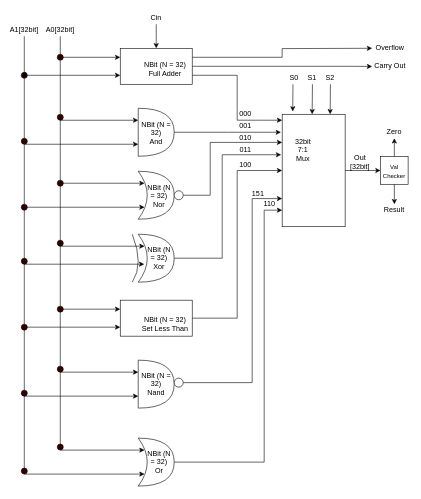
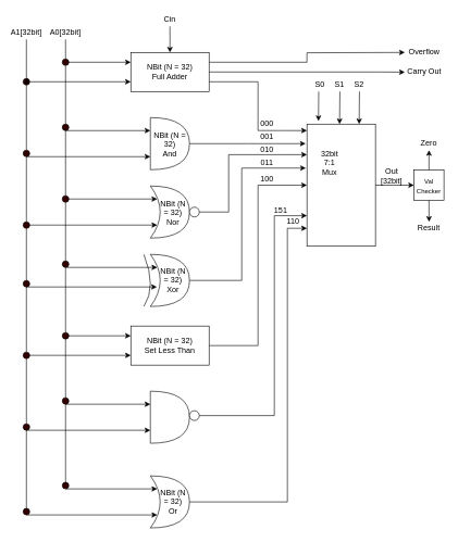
  <mxCell id="0" />
  <mxCell id="1" parent="0" />
  <mxCell id="2" value="" style="rounded=0;whiteSpace=wrap;html=1;rotation=90;" vertex="1" parent="1"><mxGeometry x="428.75" y="231.25" width="187.5" height="105" as="geometry" /></mxCell>
  <mxCell id="3" value="32bit&lt;br&gt;7:1 Mux" style="text;html=1;strokeColor=none;fillColor=none;align=center;verticalAlign=middle;whiteSpace=wrap;rounded=0;" vertex="1" parent="1"><mxGeometry x="485" y="240" width="40" height="20" as="geometry" /></mxCell>
  <mxCell id="4" value="" style="endArrow=classic;html=1;exitX=0.5;exitY=0;exitDx=0;exitDy=0;entryX=0;entryY=0.5;entryDx=0;entryDy=0;" edge="1" parent="1" source="2" target="97"><mxGeometry width="50" height="50" relative="1" as="geometry"><mxPoint x="560" y="250" as="sourcePoint" /><mxPoint x="630" y="284" as="targetPoint" /></mxGeometry></mxCell>
  <mxCell id="5" style="edgeStyle=orthogonalEdgeStyle;rounded=0;orthogonalLoop=1;jettySize=auto;html=1;exitX=1;exitY=0.75;exitDx=0;exitDy=0;entryX=0.053;entryY=1;entryDx=0;entryDy=0;entryPerimeter=0;endArrow=classic;endFill=1;" edge="1" parent="1" source="8" target="2"><mxGeometry relative="1" as="geometry" /></mxCell>
  <mxCell id="6" style="edgeStyle=orthogonalEdgeStyle;rounded=0;orthogonalLoop=1;jettySize=auto;html=1;exitX=1;exitY=0.5;exitDx=0;exitDy=0;" edge="1" parent="1" source="8"><mxGeometry relative="1" as="geometry"><mxPoint x="620" y="110.276" as="targetPoint" /><Array as="points"><mxPoint x="580" y="110" /><mxPoint x="580" y="110" /></Array></mxGeometry></mxCell>
  <mxCell id="7" style="edgeStyle=orthogonalEdgeStyle;rounded=0;orthogonalLoop=1;jettySize=auto;html=1;exitX=1;exitY=0.25;exitDx=0;exitDy=0;" edge="1" parent="1" source="8"><mxGeometry relative="1" as="geometry"><mxPoint x="620" y="80" as="targetPoint" /></mxGeometry></mxCell>
  <mxCell id="8" value="" style="rounded=0;whiteSpace=wrap;html=1;" vertex="1" parent="1"><mxGeometry x="200" y="80" width="120" height="60" as="geometry" /></mxCell>
- <mxCell id="9" value="NBit (N = 32)&lt;br&gt;Full Adder" style="text;html=1;strokeColor=none;fillColor=none;align=center;verticalAlign=middle;whiteSpace=wrap;rounded=0;" vertex="1" parent="1"><mxGeometry x="235" y="105" width="80" height="20" as="geometry" /></mxCell>
+ <mxCell id="9" value="NBit (N = 32)&lt;br&gt;Full Adder" style="text;html=1;strokeColor=none;fillColor=none;align=center;verticalAlign=middle;whiteSpace=wrap;rounded=0;" vertex="1" parent="1"><mxGeometry x="220" y="100" width="80" height="20" as="geometry" /></mxCell>
  <mxCell id="10" style="edgeStyle=orthogonalEdgeStyle;rounded=0;orthogonalLoop=1;jettySize=auto;html=1;exitX=1;exitY=0.5;exitDx=0;exitDy=0;exitPerimeter=0;" edge="1" parent="1" source="11"><mxGeometry relative="1" as="geometry"><mxPoint x="468" y="220" as="targetPoint" /></mxGeometry></mxCell>
  <mxCell id="11" value="" style="shape=or;whiteSpace=wrap;html=1;" vertex="1" parent="1"><mxGeometry x="230" y="180" width="60" height="80" as="geometry" /></mxCell>
  <mxCell id="12" style="edgeStyle=orthogonalEdgeStyle;rounded=0;orthogonalLoop=1;jettySize=auto;html=1;exitX=1;exitY=0.5;exitDx=0;exitDy=0;exitPerimeter=0;entryX=0.36;entryY=1.016;entryDx=0;entryDy=0;entryPerimeter=0;" edge="1" parent="1" source="13" target="2"><mxGeometry relative="1" as="geometry"><mxPoint x="440" y="260" as="targetPoint" /><Array as="points"><mxPoint x="370" y="430" /><mxPoint x="370" y="258" /></Array></mxGeometry></mxCell>
  <mxCell id="13" value="" style="shape=xor;whiteSpace=wrap;html=1;" vertex="1" parent="1"><mxGeometry x="230" y="390" width="60" height="80" as="geometry" /></mxCell>
  <mxCell id="14" value="NBit (N = 32)&lt;br&gt;Xor" style="text;html=1;strokeColor=none;fillColor=none;align=center;verticalAlign=middle;whiteSpace=wrap;rounded=0;" vertex="1" parent="1"><mxGeometry x="240" y="420" width="50" height="20" as="geometry" /></mxCell>
  <mxCell id="15" value="" style="shape=xor;whiteSpace=wrap;html=1;" vertex="1" parent="1"><mxGeometry x="230" y="285" width="60" height="80" as="geometry" /></mxCell>
  <mxCell id="16" style="edgeStyle=orthogonalEdgeStyle;rounded=0;orthogonalLoop=1;jettySize=auto;html=1;exitX=1;exitY=0.5;exitDx=0;exitDy=0;entryX=0.25;entryY=1;entryDx=0;entryDy=0;endArrow=classic;endFill=1;" edge="1" parent="1" source="17" target="2"><mxGeometry relative="1" as="geometry"><Array as="points"><mxPoint x="350" y="325" /><mxPoint x="350" y="237" /></Array></mxGeometry></mxCell>
  <mxCell id="17" value="" style="ellipse;whiteSpace=wrap;html=1;aspect=fixed;" vertex="1" parent="1"><mxGeometry x="290" y="317.5" width="15" height="15" as="geometry" /></mxCell>
  <mxCell id="18" value="NBit (N = 32)&lt;br&gt;Nor" style="text;html=1;strokeColor=none;fillColor=none;align=center;verticalAlign=middle;whiteSpace=wrap;rounded=0;" vertex="1" parent="1"><mxGeometry x="240" y="316.25" width="50" height="20" as="geometry" /></mxCell>
  <mxCell id="19" value="NBit (N = 32)&lt;br&gt;And" style="text;html=1;strokeColor=none;fillColor=none;align=center;verticalAlign=middle;whiteSpace=wrap;rounded=0;" vertex="1" parent="1"><mxGeometry x="225" y="211.25" width="70" height="20" as="geometry" /></mxCell>
  <mxCell id="20" value="" style="endArrow=classic;html=1;entryX=-0.025;entryY=0.832;entryDx=0;entryDy=0;entryPerimeter=0;" edge="1" parent="1" target="2"><mxGeometry width="50" height="50" relative="1" as="geometry"><mxPoint x="488" y="140" as="sourcePoint" /><mxPoint x="330" y="220" as="targetPoint" /></mxGeometry></mxCell>
  <mxCell id="21" value="" style="endArrow=classic;html=1;entryX=0;entryY=0.75;entryDx=0;entryDy=0;" edge="1" parent="1"><mxGeometry width="50" height="50" relative="1" as="geometry"><mxPoint x="520.5" y="140" as="sourcePoint" /><mxPoint x="520" y="190" as="targetPoint" /></mxGeometry></mxCell>
  <mxCell id="22" value="" style="endArrow=classic;html=1;entryX=0.5;entryY=0;entryDx=0;entryDy=0;" edge="1" parent="1" target="8"><mxGeometry width="50" height="50" relative="1" as="geometry"><mxPoint x="260" y="40" as="sourcePoint" /><mxPoint x="300" y="0" as="targetPoint" /></mxGeometry></mxCell>
  <mxCell id="23" value="" style="endArrow=classic;html=1;entryX=0;entryY=0.25;entryDx=0;entryDy=0;" edge="1" parent="1" target="8"><mxGeometry width="50" height="50" relative="1" as="geometry"><mxPoint x="100" y="95" as="sourcePoint" /><mxPoint x="130" y="10" as="targetPoint" /></mxGeometry></mxCell>
  <mxCell id="24" value="" style="endArrow=none;html=1;" edge="1" parent="1" source="39"><mxGeometry width="50" height="50" relative="1" as="geometry"><mxPoint x="100" y="410" as="sourcePoint" /><mxPoint x="100" y="60" as="targetPoint" /></mxGeometry></mxCell>
  <mxCell id="25" value="" style="endArrow=classic;html=1;entryX=0;entryY=0.25;entryDx=0;entryDy=0;entryPerimeter=0;" edge="1" parent="1" target="11"><mxGeometry width="50" height="50" relative="1" as="geometry"><mxPoint x="100" y="200" as="sourcePoint" /><mxPoint x="210" y="180" as="targetPoint" /></mxGeometry></mxCell>
  <mxCell id="26" value="" style="endArrow=classic;html=1;entryX=0.175;entryY=0.25;entryDx=0;entryDy=0;entryPerimeter=0;" edge="1" parent="1" target="15"><mxGeometry width="50" height="50" relative="1" as="geometry"><mxPoint x="100" y="305" as="sourcePoint" /><mxPoint x="190" y="270" as="targetPoint" /></mxGeometry></mxCell>
  <mxCell id="27" value="" style="endArrow=classic;html=1;entryX=0.175;entryY=0.25;entryDx=0;entryDy=0;entryPerimeter=0;" edge="1" parent="1" target="13"><mxGeometry width="50" height="50" relative="1" as="geometry"><mxPoint x="100" y="410" as="sourcePoint" /><mxPoint x="200" y="400" as="targetPoint" /></mxGeometry></mxCell>
  <mxCell id="28" value="S0" style="text;html=1;strokeColor=none;fillColor=none;align=center;verticalAlign=middle;whiteSpace=wrap;rounded=0;" vertex="1" parent="1"><mxGeometry x="470" y="120" width="40" height="20" as="geometry" /></mxCell>
  <mxCell id="29" value="S1" style="text;html=1;strokeColor=none;fillColor=none;align=center;verticalAlign=middle;whiteSpace=wrap;rounded=0;" vertex="1" parent="1"><mxGeometry x="500" y="120" width="40" height="20" as="geometry" /></mxCell>
  <mxCell id="30" value="Cin" style="text;html=1;strokeColor=none;fillColor=none;align=center;verticalAlign=middle;whiteSpace=wrap;rounded=0;" vertex="1" parent="1"><mxGeometry x="240" y="20" width="40" height="20" as="geometry" /></mxCell>
  <mxCell id="31" value="Out [32bit]" style="text;html=1;strokeColor=none;fillColor=none;align=center;verticalAlign=middle;whiteSpace=wrap;rounded=0;" vertex="1" parent="1"><mxGeometry x="580" y="260" width="40" height="20" as="geometry" /></mxCell>
  <mxCell id="32" value="A0[32bit]" style="text;html=1;strokeColor=none;fillColor=none;align=center;verticalAlign=middle;whiteSpace=wrap;rounded=0;" vertex="1" parent="1"><mxGeometry x="80" y="40" width="40" height="20" as="geometry" /></mxCell>
  <mxCell id="33" value="" style="endArrow=none;html=1;" edge="1" parent="1" source="49"><mxGeometry width="50" height="50" relative="1" as="geometry"><mxPoint x="40" y="440" as="sourcePoint" /><mxPoint x="40" y="60" as="targetPoint" /></mxGeometry></mxCell>
  <mxCell id="34" value="" style="endArrow=classic;html=1;entryX=0;entryY=1;entryDx=0;entryDy=0;" edge="1" parent="1" target="14"><mxGeometry width="50" height="50" relative="1" as="geometry"><mxPoint x="40" y="440" as="sourcePoint" /><mxPoint x="200" y="420" as="targetPoint" /></mxGeometry></mxCell>
  <mxCell id="35" value="" style="endArrow=classic;html=1;entryX=0.175;entryY=0.75;entryDx=0;entryDy=0;entryPerimeter=0;" edge="1" parent="1" target="15"><mxGeometry width="50" height="50" relative="1" as="geometry"><mxPoint x="40" y="345" as="sourcePoint" /><mxPoint x="210" y="330" as="targetPoint" /></mxGeometry></mxCell>
  <mxCell id="36" value="" style="endArrow=classic;html=1;entryX=0;entryY=0.75;entryDx=0;entryDy=0;entryPerimeter=0;" edge="1" parent="1" target="11"><mxGeometry width="50" height="50" relative="1" as="geometry"><mxPoint x="40" y="240" as="sourcePoint" /><mxPoint x="210" y="220" as="targetPoint" /></mxGeometry></mxCell>
  <mxCell id="37" value="" style="endArrow=classic;html=1;entryX=0;entryY=0.75;entryDx=0;entryDy=0;" edge="1" parent="1" source="41" target="8"><mxGeometry width="50" height="50" relative="1" as="geometry"><mxPoint x="40" y="125" as="sourcePoint" /><mxPoint x="180" y="120" as="targetPoint" /></mxGeometry></mxCell>
  <mxCell id="38" value="A1[32bit]" style="text;html=1;strokeColor=none;fillColor=none;align=center;verticalAlign=middle;whiteSpace=wrap;rounded=0;" vertex="1" parent="1"><mxGeometry x="20" y="40" width="40" height="20" as="geometry" /></mxCell>
  <mxCell id="39" value="" style="ellipse;whiteSpace=wrap;html=1;aspect=fixed;fillColor=#330000;" vertex="1" parent="1"><mxGeometry x="95" y="90" width="10" height="10" as="geometry" /></mxCell>
  <mxCell id="40" value="" style="endArrow=none;html=1;" edge="1" parent="1" source="43" target="39"><mxGeometry width="50" height="50" relative="1" as="geometry"><mxPoint x="100" y="410" as="sourcePoint" /><mxPoint x="100" y="60" as="targetPoint" /></mxGeometry></mxCell>
  <mxCell id="41" value="" style="ellipse;whiteSpace=wrap;html=1;aspect=fixed;fillColor=#330000;" vertex="1" parent="1"><mxGeometry x="35" y="120" width="10" height="10" as="geometry" /></mxCell>
  <mxCell id="42" value="" style="endArrow=classic;html=1;entryX=0;entryY=0.75;entryDx=0;entryDy=0;" edge="1" parent="1" target="41"><mxGeometry width="50" height="50" relative="1" as="geometry"><mxPoint x="40" y="125" as="sourcePoint" /><mxPoint x="200" y="125" as="targetPoint" /></mxGeometry></mxCell>
  <mxCell id="43" value="" style="ellipse;whiteSpace=wrap;html=1;aspect=fixed;fillColor=#330000;" vertex="1" parent="1"><mxGeometry x="95" y="190" width="10" height="10" as="geometry" /></mxCell>
  <mxCell id="44" value="" style="endArrow=none;html=1;" edge="1" parent="1" source="45" target="43"><mxGeometry width="50" height="50" relative="1" as="geometry"><mxPoint x="100" y="410" as="sourcePoint" /><mxPoint x="100" y="100" as="targetPoint" /></mxGeometry></mxCell>
  <mxCell id="45" value="" style="ellipse;whiteSpace=wrap;html=1;aspect=fixed;fillColor=#330000;" vertex="1" parent="1"><mxGeometry x="95" y="300" width="10" height="10" as="geometry" /></mxCell>
  <mxCell id="46" value="" style="endArrow=none;html=1;" edge="1" parent="1" source="80" target="45"><mxGeometry width="50" height="50" relative="1" as="geometry"><mxPoint x="100" y="750" as="sourcePoint" /><mxPoint x="100" y="200" as="targetPoint" /></mxGeometry></mxCell>
  <mxCell id="47" value="" style="ellipse;whiteSpace=wrap;html=1;aspect=fixed;fillColor=#330000;" vertex="1" parent="1"><mxGeometry x="95" y="400" width="10" height="10" as="geometry" /></mxCell>
  <mxCell id="48" value="" style="endArrow=none;html=1;" edge="1" parent="1" target="47"><mxGeometry width="50" height="50" relative="1" as="geometry"><mxPoint x="100" y="410" as="sourcePoint" /><mxPoint x="100" y="310" as="targetPoint" /></mxGeometry></mxCell>
  <mxCell id="49" value="" style="ellipse;whiteSpace=wrap;html=1;aspect=fixed;fillColor=#330000;" vertex="1" parent="1"><mxGeometry x="35" y="230" width="10" height="10" as="geometry" /></mxCell>
  <mxCell id="50" value="" style="endArrow=none;html=1;" edge="1" parent="1" source="51" target="49"><mxGeometry width="50" height="50" relative="1" as="geometry"><mxPoint x="40" y="440" as="sourcePoint" /><mxPoint x="40" y="60" as="targetPoint" /></mxGeometry></mxCell>
  <mxCell id="51" value="" style="ellipse;whiteSpace=wrap;html=1;aspect=fixed;fillColor=#330000;" vertex="1" parent="1"><mxGeometry x="35" y="340" width="10" height="10" as="geometry" /></mxCell>
  <mxCell id="52" value="" style="endArrow=none;html=1;" edge="1" parent="1" source="74" target="51"><mxGeometry width="50" height="50" relative="1" as="geometry"><mxPoint x="40" y="790" as="sourcePoint" /><mxPoint x="40" y="240" as="targetPoint" /></mxGeometry></mxCell>
  <mxCell id="53" value="" style="ellipse;whiteSpace=wrap;html=1;aspect=fixed;fillColor=#330000;" vertex="1" parent="1"><mxGeometry x="35" y="430" width="10" height="10" as="geometry" /></mxCell>
  <mxCell id="54" value="" style="endArrow=none;html=1;" edge="1" parent="1" target="53"><mxGeometry width="50" height="50" relative="1" as="geometry"><mxPoint x="40" y="440" as="sourcePoint" /><mxPoint x="40" y="350" as="targetPoint" /></mxGeometry></mxCell>
  <mxCell id="55" value="" style="endArrow=classic;html=1;entryX=0;entryY=0.75;entryDx=0;entryDy=0;" edge="1" parent="1"><mxGeometry width="50" height="50" relative="1" as="geometry"><mxPoint x="550.5" y="140" as="sourcePoint" /><mxPoint x="550" y="190" as="targetPoint" /></mxGeometry></mxCell>
  <mxCell id="56" value="S2" style="text;html=1;strokeColor=none;fillColor=none;align=center;verticalAlign=middle;whiteSpace=wrap;rounded=0;" vertex="1" parent="1"><mxGeometry x="530" y="120" width="40" height="20" as="geometry" /></mxCell>
  <mxCell id="57" style="edgeStyle=orthogonalEdgeStyle;rounded=0;orthogonalLoop=1;jettySize=auto;html=1;exitX=1;exitY=0.5;exitDx=0;exitDy=0;entryX=0.5;entryY=1;entryDx=0;entryDy=0;endArrow=classic;endFill=1;" edge="1" parent="1" source="58" target="2"><mxGeometry relative="1" as="geometry" /></mxCell>
  <mxCell id="58" value="" style="rounded=0;whiteSpace=wrap;html=1;fillColor=#FFFFFF;" vertex="1" parent="1"><mxGeometry x="200" y="500" width="120" height="60" as="geometry" /></mxCell>
- <mxCell id="59" value="NBit (N = 32)&lt;br&gt;Set Less Than" style="text;html=1;strokeColor=none;fillColor=none;align=center;verticalAlign=middle;whiteSpace=wrap;rounded=0;" vertex="1" parent="1"><mxGeometry x="235" y="530" width="80" height="20" as="geometry" /></mxCell>
+ <mxCell id="59" value="NBit (N = 32)&lt;br&gt;Set Less Than" style="text;html=1;strokeColor=none;fillColor=none;align=center;verticalAlign=middle;whiteSpace=wrap;rounded=0;" vertex="1" parent="1"><mxGeometry x="220" y="520" width="80" height="20" as="geometry" /></mxCell>
  <mxCell id="60" value="" style="shape=or;whiteSpace=wrap;html=1;fillColor=#FFFFFF;" vertex="1" parent="1"><mxGeometry x="230" y="600" width="60" height="80" as="geometry" /></mxCell>
  <mxCell id="61" style="edgeStyle=orthogonalEdgeStyle;rounded=0;orthogonalLoop=1;jettySize=auto;html=1;exitX=1;exitY=0.5;exitDx=0;exitDy=0;entryX=0.75;entryY=1;entryDx=0;entryDy=0;endArrow=classic;endFill=1;" edge="1" parent="1" source="62" target="2"><mxGeometry relative="1" as="geometry"><Array as="points"><mxPoint x="420" y="638" /><mxPoint x="420" y="331" /></Array></mxGeometry></mxCell>
  <mxCell id="62" value="" style="ellipse;whiteSpace=wrap;html=1;aspect=fixed;" vertex="1" parent="1"><mxGeometry x="290" y="630" width="15" height="15" as="geometry" /></mxCell>
- <mxCell id="63" value="NBit (N = 32)&lt;br&gt;Nand" style="text;html=1;strokeColor=none;fillColor=none;align=center;verticalAlign=middle;whiteSpace=wrap;rounded=0;" vertex="1" parent="1"><mxGeometry x="230" y="630" width="60" height="20" as="geometry" /></mxCell>
  <mxCell id="64" value="" style="curved=1;endArrow=none;html=1;endFill=0;" edge="1" parent="1"><mxGeometry width="50" height="50" relative="1" as="geometry"><mxPoint x="220" y="470" as="sourcePoint" /><mxPoint x="220" y="390" as="targetPoint" /><Array as="points"><mxPoint x="240" y="440" /></Array></mxGeometry></mxCell>
  <mxCell id="65" style="edgeStyle=orthogonalEdgeStyle;rounded=0;orthogonalLoop=1;jettySize=auto;html=1;exitX=1;exitY=0.5;exitDx=0;exitDy=0;exitPerimeter=0;entryX=0.853;entryY=1;entryDx=0;entryDy=0;entryPerimeter=0;endArrow=classic;endFill=1;" edge="1" parent="1" source="66" target="2"><mxGeometry relative="1" as="geometry"><Array as="points"><mxPoint x="440" y="770" /><mxPoint x="440" y="350" /></Array></mxGeometry></mxCell>
  <mxCell id="66" value="" style="shape=xor;whiteSpace=wrap;html=1;fillColor=#FFFFFF;" vertex="1" parent="1"><mxGeometry x="230" y="730" width="60" height="80" as="geometry" /></mxCell>
  <mxCell id="67" value="NBit (N = 32)&lt;br&gt;Or" style="text;html=1;strokeColor=none;fillColor=none;align=center;verticalAlign=middle;whiteSpace=wrap;rounded=0;" vertex="1" parent="1"><mxGeometry x="240" y="760" width="50" height="20" as="geometry" /></mxCell>
  <mxCell id="68" value="" style="endArrow=classic;html=1;entryX=0;entryY=0.25;entryDx=0;entryDy=0;" edge="1" parent="1" target="58"><mxGeometry width="50" height="50" relative="1" as="geometry"><mxPoint x="100" y="515" as="sourcePoint" /><mxPoint x="180" y="505" as="targetPoint" /></mxGeometry></mxCell>
  <mxCell id="69" value="" style="endArrow=classic;html=1;entryX=0;entryY=0.25;entryDx=0;entryDy=0;entryPerimeter=0;" edge="1" parent="1" target="60"><mxGeometry width="50" height="50" relative="1" as="geometry"><mxPoint x="100" y="620" as="sourcePoint" /><mxPoint x="160" y="600" as="targetPoint" /></mxGeometry></mxCell>
  <mxCell id="70" value="" style="endArrow=classic;html=1;entryX=0.175;entryY=0.25;entryDx=0;entryDy=0;entryPerimeter=0;" edge="1" parent="1" target="66"><mxGeometry width="50" height="50" relative="1" as="geometry"><mxPoint x="100" y="750" as="sourcePoint" /><mxPoint x="190" y="745" as="targetPoint" /></mxGeometry></mxCell>
  <mxCell id="71" value="" style="endArrow=classic;html=1;entryX=0.175;entryY=0.75;entryDx=0;entryDy=0;entryPerimeter=0;" edge="1" parent="1" target="66"><mxGeometry width="50" height="50" relative="1" as="geometry"><mxPoint x="40" y="790" as="sourcePoint" /><mxPoint x="210" y="780" as="targetPoint" /></mxGeometry></mxCell>
  <mxCell id="72" value="" style="endArrow=classic;html=1;entryX=0;entryY=0.75;entryDx=0;entryDy=0;entryPerimeter=0;" edge="1" parent="1" target="60"><mxGeometry width="50" height="50" relative="1" as="geometry"><mxPoint x="40" y="660" as="sourcePoint" /><mxPoint x="190" y="640" as="targetPoint" /></mxGeometry></mxCell>
  <mxCell id="73" value="" style="endArrow=classic;html=1;entryX=0;entryY=0.75;entryDx=0;entryDy=0;" edge="1" parent="1" target="58"><mxGeometry width="50" height="50" relative="1" as="geometry"><mxPoint x="40" y="545" as="sourcePoint" /><mxPoint x="170" y="540" as="targetPoint" /></mxGeometry></mxCell>
  <mxCell id="74" value="" style="ellipse;whiteSpace=wrap;html=1;aspect=fixed;fillColor=#330000;" vertex="1" parent="1"><mxGeometry x="35" y="540" width="10" height="10" as="geometry" /></mxCell>
  <mxCell id="75" value="" style="endArrow=none;html=1;" edge="1" parent="1" source="76" target="74"><mxGeometry width="50" height="50" relative="1" as="geometry"><mxPoint x="40" y="790" as="sourcePoint" /><mxPoint x="40" y="350" as="targetPoint" /></mxGeometry></mxCell>
  <mxCell id="76" value="" style="ellipse;whiteSpace=wrap;html=1;aspect=fixed;fillColor=#330000;" vertex="1" parent="1"><mxGeometry x="35" y="650" width="10" height="10" as="geometry" /></mxCell>
  <mxCell id="77" value="" style="endArrow=none;html=1;" edge="1" parent="1" source="78" target="76"><mxGeometry width="50" height="50" relative="1" as="geometry"><mxPoint x="40" y="790" as="sourcePoint" /><mxPoint x="40" y="550" as="targetPoint" /></mxGeometry></mxCell>
  <mxCell id="78" value="" style="ellipse;whiteSpace=wrap;html=1;aspect=fixed;fillColor=#330000;" vertex="1" parent="1"><mxGeometry x="35" y="780" width="10" height="10" as="geometry" /></mxCell>
  <mxCell id="79" value="" style="endArrow=none;html=1;" edge="1" parent="1" target="78"><mxGeometry width="50" height="50" relative="1" as="geometry"><mxPoint x="40" y="790" as="sourcePoint" /><mxPoint x="40" y="660" as="targetPoint" /></mxGeometry></mxCell>
  <mxCell id="80" value="" style="ellipse;whiteSpace=wrap;html=1;aspect=fixed;fillColor=#330000;" vertex="1" parent="1"><mxGeometry x="95" y="510" width="10" height="10" as="geometry" /></mxCell>
  <mxCell id="81" value="" style="endArrow=none;html=1;" edge="1" parent="1" source="82" target="80"><mxGeometry width="50" height="50" relative="1" as="geometry"><mxPoint x="100" y="750" as="sourcePoint" /><mxPoint x="100" y="310" as="targetPoint" /></mxGeometry></mxCell>
  <mxCell id="82" value="" style="ellipse;whiteSpace=wrap;html=1;aspect=fixed;fillColor=#330000;" vertex="1" parent="1"><mxGeometry x="95" y="610" width="10" height="10" as="geometry" /></mxCell>
  <mxCell id="83" value="" style="endArrow=none;html=1;" edge="1" parent="1" source="84" target="82"><mxGeometry width="50" height="50" relative="1" as="geometry"><mxPoint x="100" y="750" as="sourcePoint" /><mxPoint x="100" y="520" as="targetPoint" /></mxGeometry></mxCell>
  <mxCell id="84" value="" style="ellipse;whiteSpace=wrap;html=1;aspect=fixed;fillColor=#330000;" vertex="1" parent="1"><mxGeometry x="95" y="740" width="10" height="10" as="geometry" /></mxCell>
  <mxCell id="85" value="" style="endArrow=none;html=1;" edge="1" parent="1" target="84"><mxGeometry width="50" height="50" relative="1" as="geometry"><mxPoint x="100" y="750" as="sourcePoint" /><mxPoint x="100" y="620" as="targetPoint" /></mxGeometry></mxCell>
  <mxCell id="86" value="Overflow" style="text;html=1;strokeColor=none;fillColor=none;align=center;verticalAlign=middle;whiteSpace=wrap;rounded=0;" vertex="1" parent="1"><mxGeometry x="630" y="70" width="40" height="20" as="geometry" /></mxCell>
  <mxCell id="87" value="Carry Out" style="text;html=1;strokeColor=none;fillColor=none;align=center;verticalAlign=middle;whiteSpace=wrap;rounded=0;" vertex="1" parent="1"><mxGeometry x="620" y="100" width="60" height="20" as="geometry" /></mxCell>
  <mxCell id="88" value="000" style="text;html=1;strokeColor=none;fillColor=none;align=center;verticalAlign=middle;whiteSpace=wrap;rounded=0;" vertex="1" parent="1"><mxGeometry x="388.75" y="180" width="40" height="20" as="geometry" /></mxCell>
  <mxCell id="89" value="001" style="text;html=1;strokeColor=none;fillColor=none;align=center;verticalAlign=middle;whiteSpace=wrap;rounded=0;" vertex="1" parent="1"><mxGeometry x="388.75" y="200" width="40" height="20" as="geometry" /></mxCell>
  <mxCell id="90" value="010" style="text;html=1;strokeColor=none;fillColor=none;align=center;verticalAlign=middle;whiteSpace=wrap;rounded=0;" vertex="1" parent="1"><mxGeometry x="389" y="220" width="40" height="20" as="geometry" /></mxCell>
  <mxCell id="91" value="011" style="text;html=1;strokeColor=none;fillColor=none;align=center;verticalAlign=middle;whiteSpace=wrap;rounded=0;" vertex="1" parent="1"><mxGeometry x="389" y="240" width="40" height="20" as="geometry" /></mxCell>
  <mxCell id="92" value="100" style="text;html=1;strokeColor=none;fillColor=none;align=center;verticalAlign=middle;whiteSpace=wrap;rounded=0;" vertex="1" parent="1"><mxGeometry x="389" y="265" width="40" height="20" as="geometry" /></mxCell>
  <mxCell id="93" value="151" style="text;html=1;strokeColor=none;fillColor=none;align=center;verticalAlign=middle;whiteSpace=wrap;rounded=0;" vertex="1" parent="1"><mxGeometry x="410" y="313" width="40" height="20" as="geometry" /></mxCell>
  <mxCell id="94" value="110" style="text;html=1;strokeColor=none;fillColor=none;align=center;verticalAlign=middle;whiteSpace=wrap;rounded=0;" vertex="1" parent="1"><mxGeometry x="428.75" y="330" width="40" height="20" as="geometry" /></mxCell>
  <mxCell id="95" style="edgeStyle=orthogonalEdgeStyle;rounded=0;orthogonalLoop=1;jettySize=auto;html=1;exitX=0.5;exitY=0;exitDx=0;exitDy=0;" edge="1" parent="1" source="97"><mxGeometry relative="1" as="geometry"><mxPoint x="657.103" y="230" as="targetPoint" /></mxGeometry></mxCell>
  <mxCell id="96" style="edgeStyle=orthogonalEdgeStyle;rounded=0;orthogonalLoop=1;jettySize=auto;html=1;exitX=0.5;exitY=1;exitDx=0;exitDy=0;" edge="1" parent="1" source="97"><mxGeometry relative="1" as="geometry"><mxPoint x="657.103" y="340" as="targetPoint" /></mxGeometry></mxCell>
  <mxCell id="97" value="" style="whiteSpace=wrap;html=1;aspect=fixed;" vertex="1" parent="1"><mxGeometry x="634" y="260.75" width="46" height="46" as="geometry" /></mxCell>
  <mxCell id="98" value="&lt;font style=&quot;font-size: 10px&quot;&gt;Val Checker&lt;/font&gt;" style="text;html=1;strokeColor=none;fillColor=none;align=center;verticalAlign=middle;whiteSpace=wrap;rounded=0;" vertex="1" parent="1"><mxGeometry x="637" y="273.75" width="40" height="20" as="geometry" /></mxCell>
  <mxCell id="99" value="Zero" style="text;html=1;strokeColor=none;fillColor=none;align=center;verticalAlign=middle;whiteSpace=wrap;rounded=0;" vertex="1" parent="1"><mxGeometry x="637" y="210" width="40" height="20" as="geometry" /></mxCell>
  <mxCell id="100" value="Result" style="text;html=1;strokeColor=none;fillColor=none;align=center;verticalAlign=middle;whiteSpace=wrap;rounded=0;" vertex="1" parent="1"><mxGeometry x="637" y="340" width="40" height="20" as="geometry" /></mxCell>
